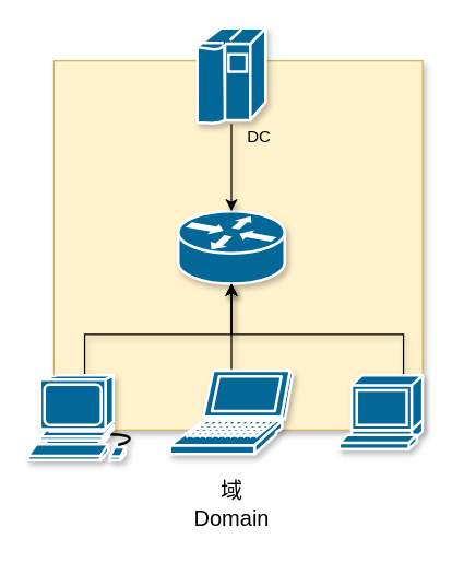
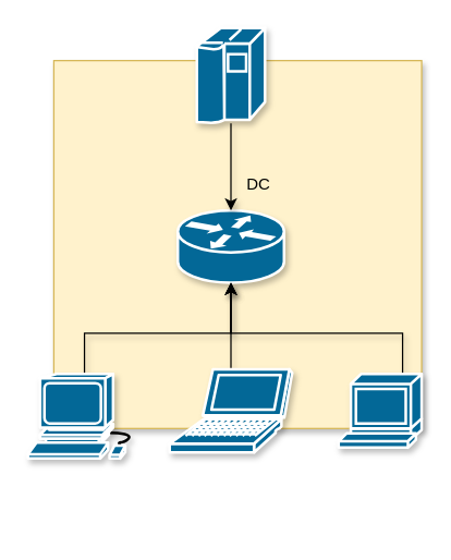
  <mxCell id="0" />
  <mxCell id="1" parent="0" />
  <mxCell id="2" value="" style="whiteSpace=wrap;html=1;aspect=fixed;fillColor=#fff2cc;strokeColor=#d6b656;shadow=1;" parent="1" vertex="1"><mxGeometry x="39" y="44" width="270" height="270" as="geometry" /></mxCell>
  <mxCell id="3" value="" style="shape=mxgraph.cisco.routers.router;html=1;pointerEvents=1;dashed=0;fillColor=#036897;strokeColor=#ffffff;strokeWidth=2;verticalLabelPosition=bottom;verticalAlign=top;align=center;outlineConnect=0;shadow=1;" parent="1" vertex="1"><mxGeometry x="130" y="154" width="78" height="53" as="geometry" /></mxCell>
  <mxCell id="4" style="edgeStyle=orthogonalEdgeStyle;rounded=0;orthogonalLoop=1;jettySize=auto;html=1;shadow=1;" parent="1" source="5" target="3" edge="1"><mxGeometry relative="1" as="geometry" /></mxCell>
  <mxCell id="5" value="" style="shape=mxgraph.cisco.computers_and_peripherals.laptop;html=1;pointerEvents=1;dashed=0;fillColor=#036897;strokeColor=#ffffff;strokeWidth=2;verticalLabelPosition=bottom;verticalAlign=top;align=center;outlineConnect=0;shadow=1;" parent="1" vertex="1"><mxGeometry x="124" y="270.5" width="90" height="61" as="geometry" /></mxCell>
  <mxCell id="6" style="edgeStyle=orthogonalEdgeStyle;rounded=0;orthogonalLoop=1;jettySize=auto;html=1;shadow=1;" parent="1" source="7" target="3" edge="1"><mxGeometry relative="1" as="geometry"><Array as="points"><mxPoint x="295" y="244" /><mxPoint x="169" y="244" /></Array></mxGeometry></mxCell>
  <mxCell id="7" value="" style="shape=mxgraph.cisco.computers_and_peripherals.terminal;html=1;pointerEvents=1;dashed=0;fillColor=#036897;strokeColor=#ffffff;strokeWidth=2;verticalLabelPosition=bottom;verticalAlign=top;align=center;outlineConnect=0;shadow=1;" parent="1" vertex="1"><mxGeometry x="248" y="274" width="61" height="54" as="geometry" /></mxCell>
  <mxCell id="8" style="edgeStyle=orthogonalEdgeStyle;rounded=0;orthogonalLoop=1;jettySize=auto;html=1;shadow=1;" parent="1" source="9" target="3" edge="1"><mxGeometry relative="1" as="geometry"><Array as="points"><mxPoint x="62" y="244" /><mxPoint x="169" y="244" /></Array></mxGeometry></mxCell>
  <mxCell id="9" value="" style="shape=mxgraph.cisco.computers_and_peripherals.workstation;html=1;pointerEvents=1;dashed=0;fillColor=#036897;strokeColor=#ffffff;strokeWidth=2;verticalLabelPosition=bottom;verticalAlign=top;align=center;outlineConnect=0;shadow=1;" parent="1" vertex="1"><mxGeometry x="20" y="274" width="83" height="62" as="geometry" /></mxCell>
  <mxCell id="10" style="edgeStyle=orthogonalEdgeStyle;rounded=0;orthogonalLoop=1;jettySize=auto;html=1;fontSize=16;shadow=1;" parent="1" source="11" target="3" edge="1"><mxGeometry relative="1" as="geometry" /></mxCell>
  <mxCell id="11" value="" style="shape=mxgraph.cisco.computers_and_peripherals.ibm_mainframe;html=1;pointerEvents=1;dashed=0;fillColor=#036897;strokeColor=#ffffff;strokeWidth=2;verticalLabelPosition=bottom;verticalAlign=top;align=center;outlineConnect=0;shadow=1;" parent="1" vertex="1"><mxGeometry x="144" y="20" width="50" height="70" as="geometry" /></mxCell>
- <mxCell id="12" value="域&lt;br style=&quot;font-size: 16px&quot;&gt;Domain" style="text;html=1;align=center;verticalAlign=middle;resizable=0;points=[];autosize=1;fontSize=16;shadow=1;" parent="1" vertex="1"><mxGeometry x="134" y="349" width="70" height="40" as="geometry" /></mxCell>
- <mxCell id="13" value="DC" style="text;html=1;align=center;verticalAlign=middle;resizable=0;points=[];autosize=1;shadow=1;" parent="1" vertex="1"><mxGeometry x="174" y="90" width="30" height="20" as="geometry" /></mxCell>
+ <mxCell id="13" value="DC" style="text;html=1;align=center;verticalAlign=middle;resizable=0;points=[];autosize=1;shadow=1;" parent="1" vertex="1"><mxGeometry x="174" y="125" width="30" height="20" as="geometry" /></mxCell>
